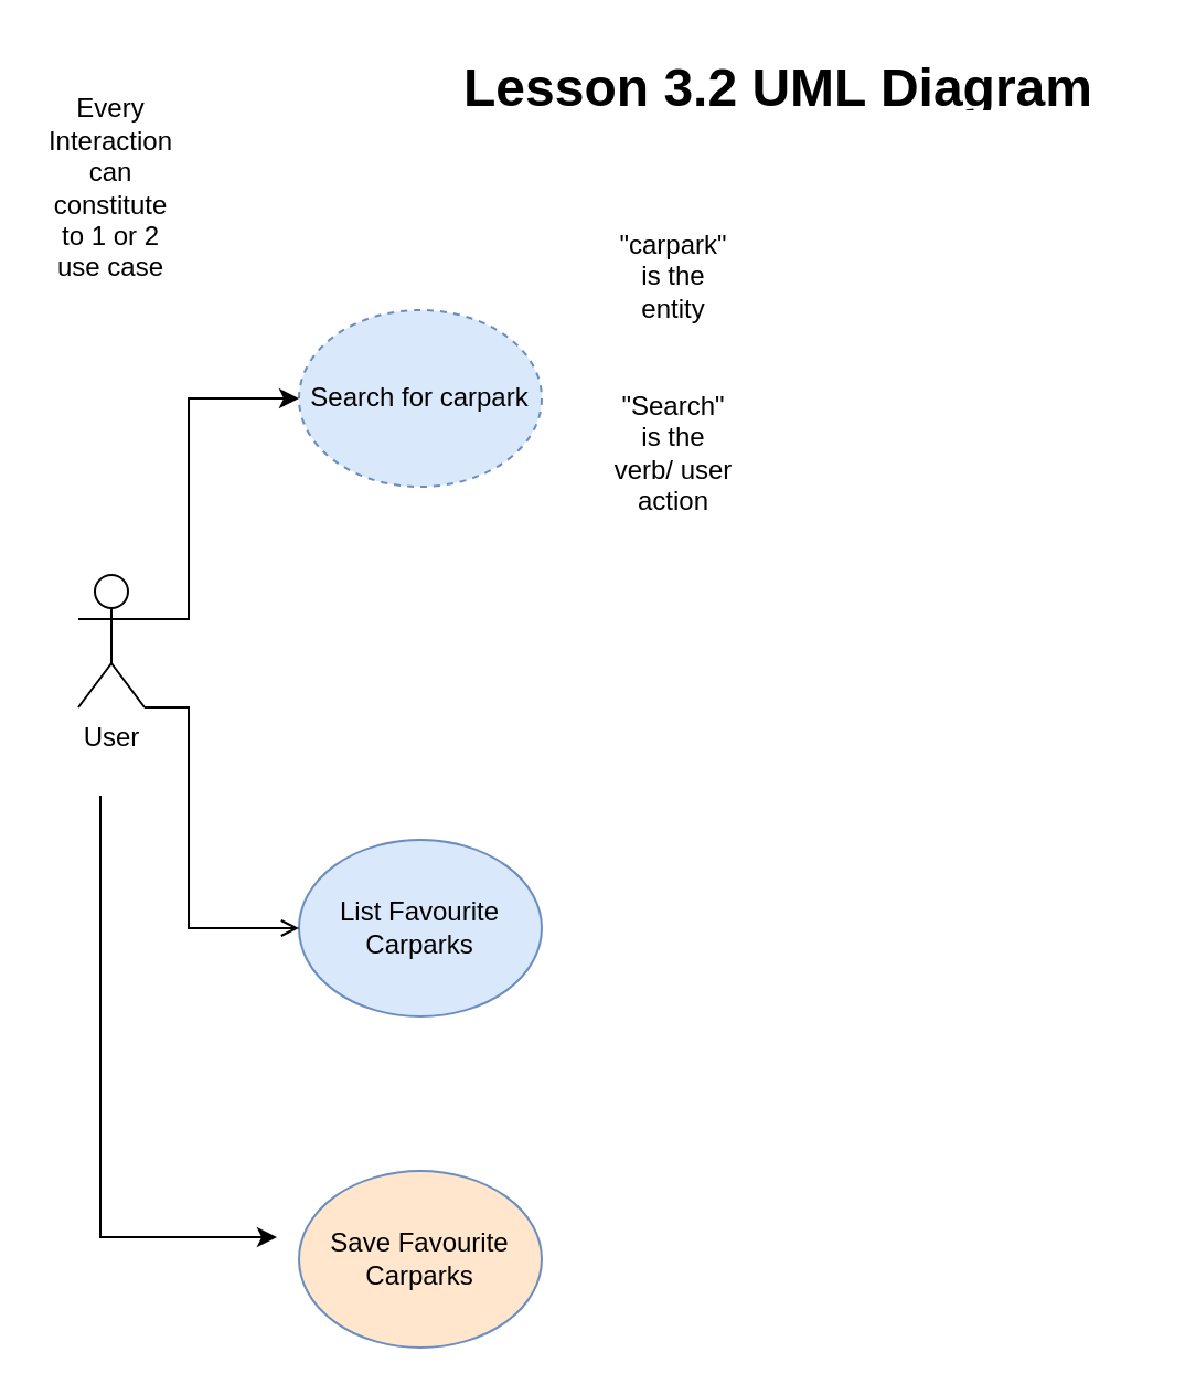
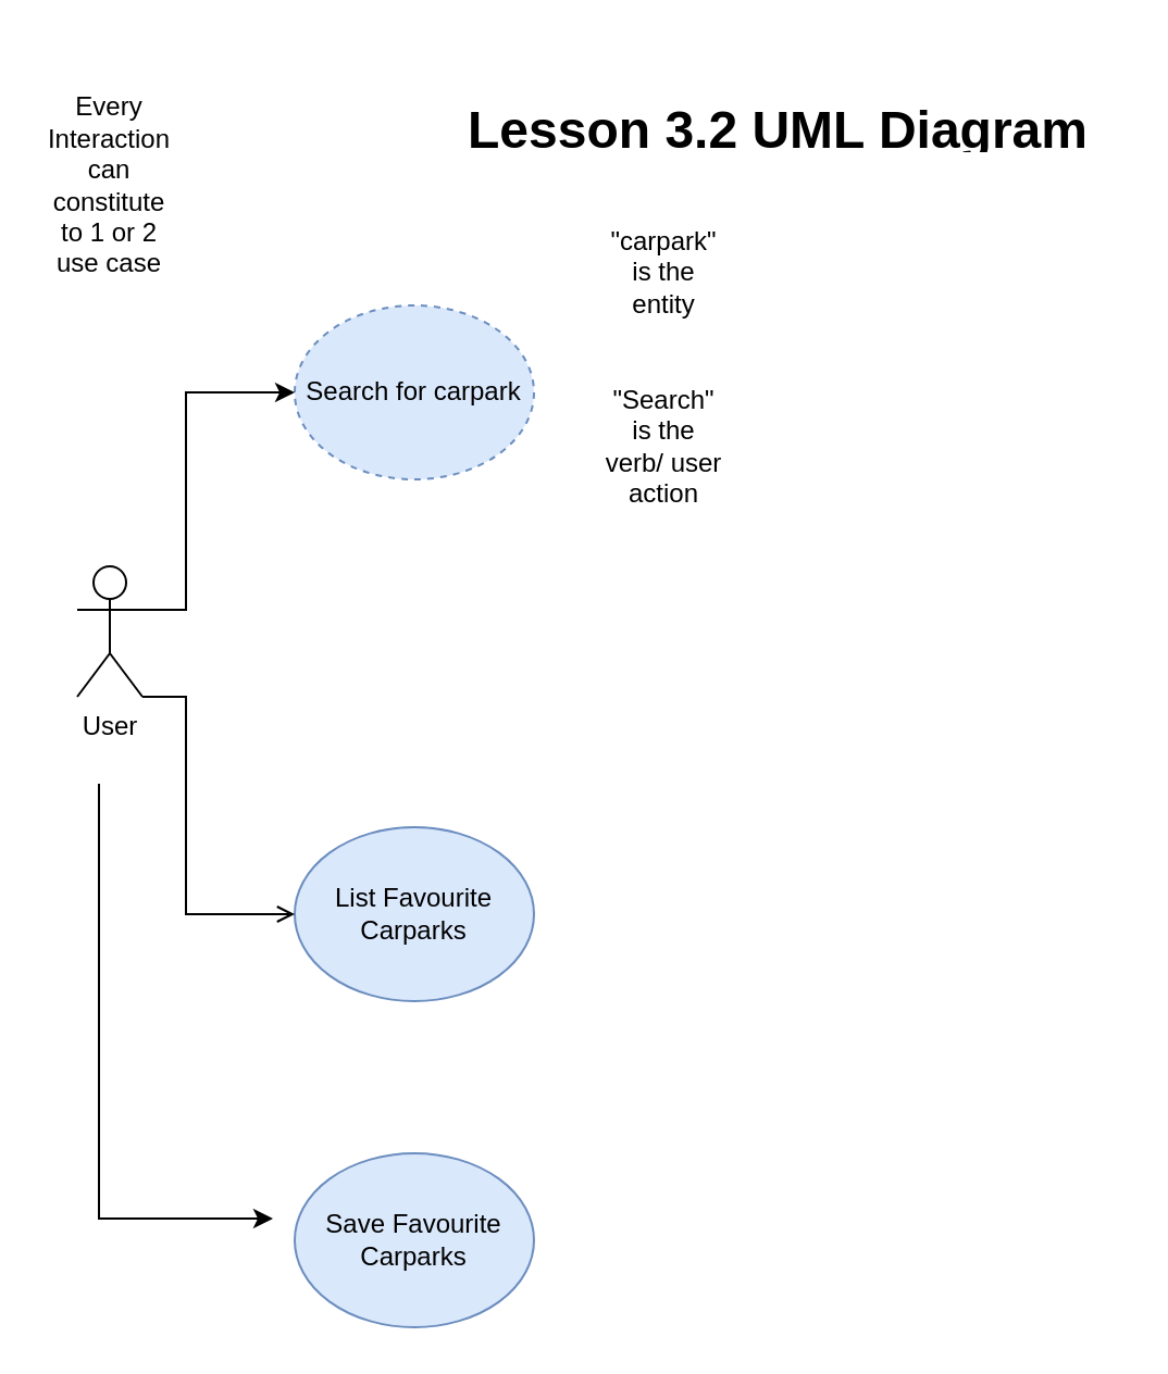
  <mxCell id="0" />
  <mxCell id="1" parent="0" />
- <mxCell id="2" value="&lt;h1&gt;Lesson 3.2 UML Diagram&lt;/h1&gt;" style="text;html=1;strokeColor=none;fillColor=none;spacing=5;spacingTop=-20;whiteSpace=wrap;overflow=hidden;rounded=0;" vertex="1" parent="1"><mxGeometry x="205" y="20" width="310" height="30" as="geometry" /></mxCell>
+ <mxCell id="2" value="&lt;h1&gt;Lesson 3.2 UML Diagram&lt;/h1&gt;" style="text;html=1;strokeColor=none;fillColor=none;spacing=5;spacingTop=-20;whiteSpace=wrap;overflow=hidden;rounded=0;" vertex="1" parent="1"><mxGeometry x="210" y="40" width="310" height="30" as="geometry" /></mxCell>
  <mxCell id="3" value="User" style="shape=umlActor;verticalLabelPosition=bottom;verticalAlign=top;html=1;outlineConnect=0;" vertex="1" parent="1"><mxGeometry x="35" y="260" width="30" height="60" as="geometry" /></mxCell>
  <mxCell id="4" value="Search for carpark" style="ellipse;whiteSpace=wrap;html=1;fillColor=#dae8fc;strokeColor=#6c8ebf;dashed=1;" vertex="1" parent="1"><mxGeometry x="135" y="140" width="110" height="80" as="geometry" /></mxCell>
  <mxCell id="5" value="List Favourite Carparks" style="ellipse;whiteSpace=wrap;html=1;fillColor=#dae8fc;strokeColor=#6c8ebf;" vertex="1" parent="1"><mxGeometry x="135" y="380" width="110" height="80" as="geometry" /></mxCell>
  <mxCell id="6" value="" style="endArrow=classic;html=1;rounded=0;entryX=0;entryY=0.5;entryDx=0;entryDy=0;" edge="1" parent="1" target="4"><mxGeometry width="50" height="50" relative="1" as="geometry"><mxPoint x="65" y="280" as="sourcePoint" /><mxPoint x="115" y="230" as="targetPoint" /><Array as="points"><mxPoint x="85" y="280" /><mxPoint x="85" y="180" /></Array></mxGeometry></mxCell>
  <mxCell id="7" value="" style="endArrow=open;html=1;rounded=0;entryX=0;entryY=0.5;entryDx=0;entryDy=0;exitX=1;exitY=1;exitDx=0;exitDy=0;exitPerimeter=0;" edge="1" parent="1" source="3" target="5"><mxGeometry width="50" height="50" relative="1" as="geometry"><mxPoint x="65" y="300" as="sourcePoint" /><mxPoint x="85" y="380" as="targetPoint" /><Array as="points"><mxPoint x="85" y="320" /><mxPoint x="85" y="420" /></Array></mxGeometry></mxCell>
  <mxCell id="8" value="&quot;carpark&quot; is the entity" style="text;html=1;strokeColor=none;fillColor=none;align=center;verticalAlign=middle;whiteSpace=wrap;rounded=0;" vertex="1" parent="1"><mxGeometry x="275" y="110" width="60" height="30" as="geometry" /></mxCell>
  <mxCell id="9" value="&quot;Search&quot; is the verb/ user action" style="text;html=1;strokeColor=none;fillColor=none;align=center;verticalAlign=middle;whiteSpace=wrap;rounded=0;" vertex="1" parent="1"><mxGeometry x="275" y="190" width="60" height="30" as="geometry" /></mxCell>
- <mxCell id="10" value="Save Favourite Carparks" style="ellipse;whiteSpace=wrap;html=1;fillColor=#ffe6cc;strokeColor=#6c8ebf;" vertex="1" parent="1"><mxGeometry x="135" y="530" width="110" height="80" as="geometry" /></mxCell>
+ <mxCell id="10" value="Save Favourite Carparks" style="ellipse;whiteSpace=wrap;html=1;fillColor=#dae8fc;strokeColor=#6c8ebf;" vertex="1" parent="1"><mxGeometry x="135" y="530" width="110" height="80" as="geometry" /></mxCell>
  <mxCell id="11" value="" style="endArrow=classic;html=1;rounded=0;" edge="1" parent="1"><mxGeometry width="50" height="50" relative="1" as="geometry"><mxPoint x="45" y="360" as="sourcePoint" /><mxPoint x="125" y="560" as="targetPoint" /><Array as="points"><mxPoint x="45" y="560" /></Array></mxGeometry></mxCell>
  <mxCell id="12" value="Every Interaction can constitute to 1 or 2 use case" style="text;html=1;strokeColor=none;fillColor=none;align=center;verticalAlign=middle;whiteSpace=wrap;rounded=0;" vertex="1" parent="1"><mxGeometry x="20" y="70" width="60" height="30" as="geometry" /></mxCell>
